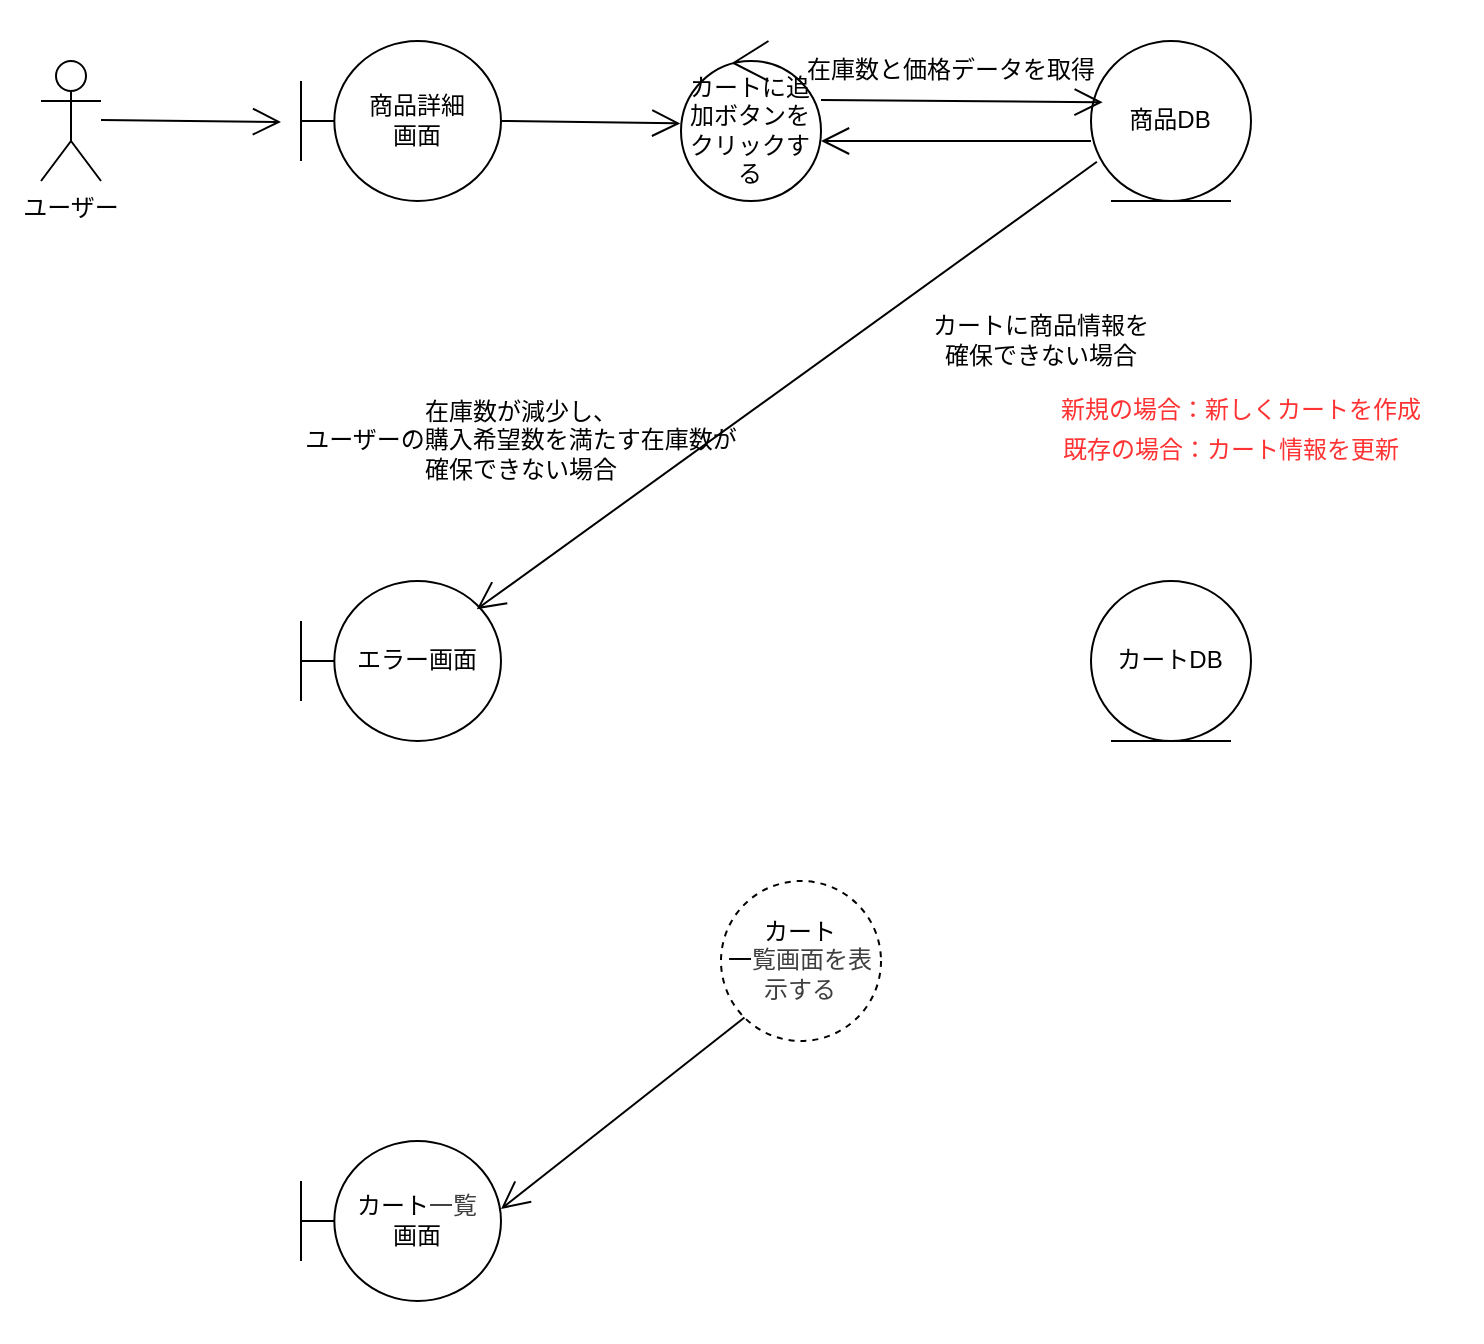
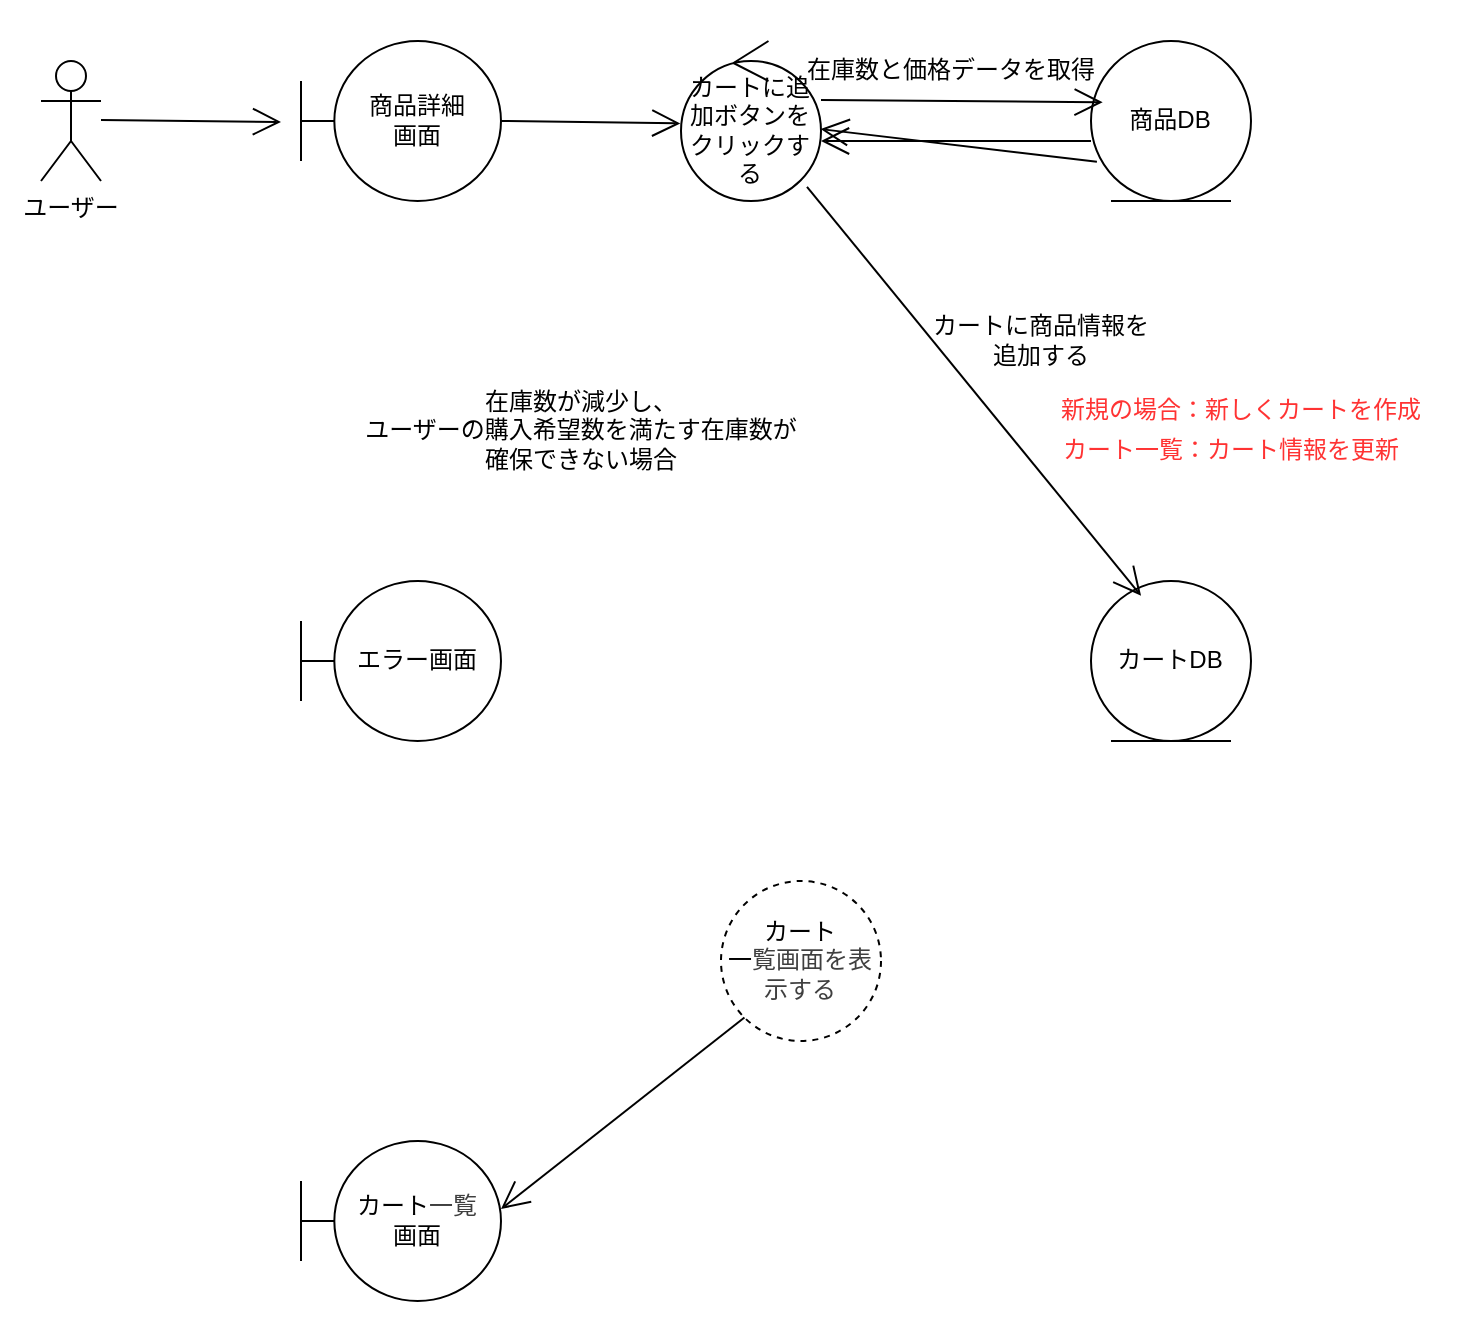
  <mxCell id="0" />
  <mxCell id="1" parent="0" />
  <mxCell id="2" value="ユーザー" style="shape=umlActor;verticalLabelPosition=bottom;verticalAlign=top;html=1;" vertex="1" parent="1"><mxGeometry x="20" y="30" width="30" height="60" as="geometry" /></mxCell>
  <mxCell id="3" value="商品詳細&lt;div&gt;画面&lt;/div&gt;" style="shape=umlBoundary;whiteSpace=wrap;html=1;" vertex="1" parent="1"><mxGeometry x="150" y="20" width="100" height="80" as="geometry" /></mxCell>
  <mxCell id="4" value="カートに追加ボタンをクリックする" style="ellipse;shape=umlControl;whiteSpace=wrap;html=1;" vertex="1" parent="1"><mxGeometry x="340" y="20" width="70" height="80" as="geometry" /></mxCell>
  <mxCell id="5" value="商品DB" style="ellipse;shape=umlEntity;whiteSpace=wrap;html=1;" vertex="1" parent="1"><mxGeometry x="545" y="20" width="80" height="80" as="geometry" /></mxCell>
  <mxCell id="6" value="エラー画面" style="shape=umlBoundary;whiteSpace=wrap;html=1;" vertex="1" parent="1"><mxGeometry x="150" y="290" width="100" height="80" as="geometry" /></mxCell>
  <mxCell id="7" value="カートDB" style="ellipse;shape=umlEntity;whiteSpace=wrap;html=1;" vertex="1" parent="1"><mxGeometry x="545" y="290" width="80" height="80" as="geometry" /></mxCell>
  <mxCell id="8" value="" style="endArrow=open;endFill=1;endSize=12;html=1;entryX=-0.005;entryY=0.515;entryDx=0;entryDy=0;entryPerimeter=0;" edge="1" parent="1" target="4"><mxGeometry width="160" relative="1" as="geometry"><mxPoint x="250" y="60" as="sourcePoint" /><mxPoint x="330" y="60" as="targetPoint" /></mxGeometry></mxCell>
  <mxCell id="9" value="" style="endArrow=open;endFill=1;endSize=12;html=1;entryX=0.073;entryY=0.383;entryDx=0;entryDy=0;entryPerimeter=0;" edge="1" parent="1" target="5"><mxGeometry width="160" relative="1" as="geometry"><mxPoint x="410" y="49.5" as="sourcePoint" /><mxPoint x="500" y="50.5" as="targetPoint" /></mxGeometry></mxCell>
  <mxCell id="10" value="" style="endArrow=open;endFill=1;endSize=12;html=1;" edge="1" parent="1"><mxGeometry width="160" relative="1" as="geometry"><mxPoint x="545" y="70" as="sourcePoint" /><mxPoint x="410" y="70" as="targetPoint" /></mxGeometry></mxCell>
  <mxCell id="11" value="在庫数と価格データを取得" style="text;html=1;align=center;verticalAlign=middle;resizable=0;points=[];autosize=1;strokeColor=none;fillColor=none;" vertex="1" parent="1"><mxGeometry x="390" y="20" width="170" height="30" as="geometry" /></mxCell>
- <mxCell id="13" value="カートに商品情報を&lt;div&gt;確保できない場合&lt;/div&gt;" style="text;html=1;align=center;verticalAlign=middle;resizable=0;points=[];autosize=1;strokeColor=none;fillColor=none;" vertex="1" parent="1"><mxGeometry x="455" y="150" width="130" height="40" as="geometry" /></mxCell>
+ <mxCell id="12" value="" style="endArrow=open;endFill=1;endSize=12;html=1;exitX=0.9;exitY=0.911;exitDx=0;exitDy=0;exitPerimeter=0;entryX=0.313;entryY=0.092;entryDx=0;entryDy=0;entryPerimeter=0;" edge="1" parent="1" source="4" target="7"><mxGeometry width="160" relative="1" as="geometry"><mxPoint x="260" y="330" as="sourcePoint" /><mxPoint x="420" y="330" as="targetPoint" /></mxGeometry></mxCell>
+ <mxCell id="13" value="カートに商品情報を&lt;div&gt;追加する&lt;/div&gt;" style="text;html=1;align=center;verticalAlign=middle;resizable=0;points=[];autosize=1;strokeColor=none;fillColor=none;" vertex="1" parent="1"><mxGeometry x="455" y="150" width="130" height="40" as="geometry" /></mxCell>
  <mxCell id="14" value="新規の場合：新しくカートを作成" style="text;html=1;align=center;verticalAlign=middle;resizable=0;points=[];autosize=1;strokeColor=none;fillColor=none;fontColor=#FF3333;" vertex="1" parent="1"><mxGeometry x="520" y="190" width="200" height="30" as="geometry" /></mxCell>
- <mxCell id="15" value="既存の場合：カート情報を更新" style="text;html=1;align=center;verticalAlign=middle;resizable=0;points=[];autosize=1;strokeColor=none;fillColor=none;fontColor=#FF3333;" vertex="1" parent="1"><mxGeometry x="520" y="210" width="190" height="30" as="geometry" /></mxCell>
+ <mxCell id="15" value="カート一覧：カート情報を更新" style="text;html=1;align=center;verticalAlign=middle;resizable=0;points=[];autosize=1;strokeColor=none;fillColor=none;fontColor=#FF3333;" vertex="1" parent="1"><mxGeometry x="520" y="210" width="190" height="30" as="geometry" /></mxCell>
  <mxCell id="16" value="カート&lt;span style=&quot;color: rgb(63, 63, 63); background-color: transparent;&quot;&gt;一覧&lt;/span&gt;&lt;div&gt;&lt;div&gt;画面&lt;/div&gt;&lt;/div&gt;" style="shape=umlBoundary;whiteSpace=wrap;html=1;" vertex="1" parent="1"><mxGeometry x="150" y="570" width="100" height="80" as="geometry" /></mxCell>
- <mxCell id="17" value="" style="endArrow=open;endFill=1;endSize=12;html=1;exitX=0.037;exitY=0.755;exitDx=0;exitDy=0;exitPerimeter=0;entryX=0.879;entryY=0.176;entryDx=0;entryDy=0;entryPerimeter=0;" edge="1" parent="1" source="5" target="6"><mxGeometry width="160" relative="1" as="geometry"><mxPoint x="350" y="310" as="sourcePoint" /><mxPoint x="510" y="310" as="targetPoint" /></mxGeometry></mxCell>
- <mxCell id="18" value="在庫数が減少し、&lt;div&gt;ユーザーの購入希望数を満たす在庫数が&lt;/div&gt;&lt;div&gt;確保できない場合&lt;/div&gt;" style="text;html=1;align=center;verticalAlign=middle;resizable=0;points=[];autosize=1;" vertex="1" parent="1"><mxGeometry x="140" y="190" width="240" height="60" as="geometry" /></mxCell>
+ <mxCell id="17" value="" style="endArrow=open;endFill=1;endSize=12;html=1;exitX=0.037;exitY=0.755;exitDx=0;exitDy=0;exitPerimeter=0;" edge="1" parent="1" source="5" target="4"><mxGeometry width="160" relative="1" as="geometry"><mxPoint x="350" y="310" as="sourcePoint" /><mxPoint x="510" y="310" as="targetPoint" /></mxGeometry></mxCell>
+ <mxCell id="18" value="在庫数が減少し、&lt;div&gt;ユーザーの購入希望数を満たす在庫数が&lt;/div&gt;&lt;div&gt;確保できない場合&lt;/div&gt;" style="text;html=1;align=center;verticalAlign=middle;resizable=0;points=[];autosize=1;" vertex="1" parent="1"><mxGeometry x="170" y="185" width="240" height="60" as="geometry" /></mxCell>
  <mxCell id="19" value="カート&lt;div&gt;一&lt;span style=&quot;color: rgb(63, 63, 63); background-color: transparent;&quot;&gt;覧画面を表示する&lt;/span&gt;&lt;/div&gt;" style="ellipse;whiteSpace=wrap;html=1;dashed=1;" vertex="1" parent="1"><mxGeometry x="360" y="440" width="80" height="80" as="geometry" /></mxCell>
  <mxCell id="20" value="" style="endArrow=open;endFill=1;endSize=12;html=1;exitX=0;exitY=1;exitDx=0;exitDy=0;" edge="1" parent="1" source="19"><mxGeometry width="160" relative="1" as="geometry"><mxPoint x="371" y="500" as="sourcePoint" /><mxPoint x="250" y="604" as="targetPoint" /></mxGeometry></mxCell>
  <mxCell id="21" value="" style="endArrow=open;endFill=1;endSize=12;html=1;entryX=-0.005;entryY=0.515;entryDx=0;entryDy=0;entryPerimeter=0;" edge="1" parent="1"><mxGeometry width="160" relative="1" as="geometry"><mxPoint x="50" y="59.5" as="sourcePoint" /><mxPoint x="140" y="60.5" as="targetPoint" /></mxGeometry></mxCell>
